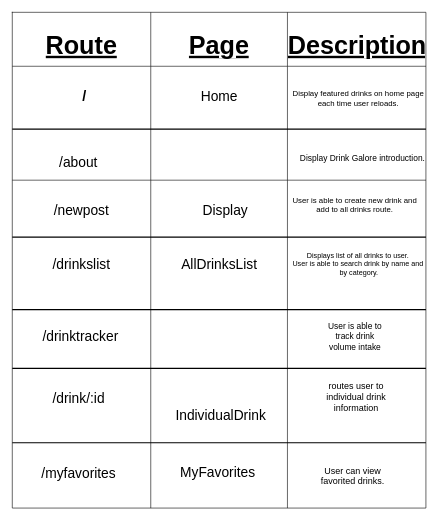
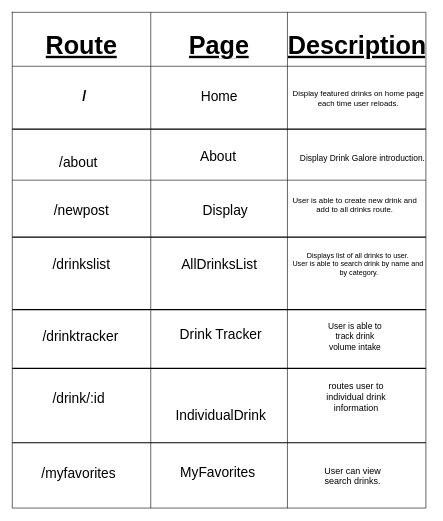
  <mxCell id="0" />
  <mxCell id="1" parent="0" />
  <mxCell id="2" value="" style="shape=table;html=1;whiteSpace=wrap;startSize=0;container=1;collapsible=0;childLayout=tableLayout;fontSize=21;" parent="1" vertex="1"><mxGeometry x="20" y="20" width="690" height="827" as="geometry" /></mxCell>
  <mxCell id="3" value="" style="shape=tableRow;horizontal=0;startSize=0;swimlaneHead=0;swimlaneBody=0;top=0;left=0;bottom=0;right=0;collapsible=0;dropTarget=0;fillColor=none;points=[[0,0.5],[1,0.5]];portConstraint=eastwest;" parent="2" vertex="1"><mxGeometry width="690" height="90" as="geometry" /></mxCell>
  <mxCell id="4" value="&lt;h1&gt;&lt;u&gt;&lt;b&gt;Route&lt;/b&gt;&lt;/u&gt;&lt;/h1&gt;" style="shape=partialRectangle;html=1;whiteSpace=wrap;connectable=0;fillColor=none;top=0;left=0;bottom=0;right=0;overflow=hidden;fontSize=21;" parent="3" vertex="1"><mxGeometry width="231" height="90" as="geometry"><mxRectangle width="231" height="90" as="alternateBounds" /></mxGeometry></mxCell>
  <mxCell id="5" value="&lt;h1&gt;&lt;u&gt;&lt;b&gt;Page&lt;/b&gt;&lt;/u&gt;&lt;/h1&gt;" style="shape=partialRectangle;html=1;whiteSpace=wrap;connectable=0;fillColor=none;top=0;left=0;bottom=0;right=0;overflow=hidden;fontSize=21;" parent="3" vertex="1"><mxGeometry x="231" width="228" height="90" as="geometry"><mxRectangle width="228" height="90" as="alternateBounds" /></mxGeometry></mxCell>
  <mxCell id="6" value="&lt;h1&gt;&lt;u&gt;&lt;b&gt;Description&lt;/b&gt;&lt;/u&gt;&lt;/h1&gt;" style="shape=partialRectangle;html=1;whiteSpace=wrap;connectable=0;fillColor=none;top=0;left=0;bottom=0;right=0;overflow=hidden;fontSize=21;" parent="3" vertex="1"><mxGeometry x="459" width="231" height="90" as="geometry"><mxRectangle width="231" height="90" as="alternateBounds" /></mxGeometry></mxCell>
  <mxCell id="7" value="" style="shape=tableRow;horizontal=0;startSize=0;swimlaneHead=0;swimlaneBody=0;top=0;left=0;bottom=0;right=0;collapsible=0;dropTarget=0;fillColor=none;points=[[0,0.5],[1,0.5]];portConstraint=eastwest;" parent="2" vertex="1"><mxGeometry y="90" width="690" height="190" as="geometry" /></mxCell>
  <mxCell id="8" value="" style="shape=partialRectangle;html=1;whiteSpace=wrap;connectable=0;fillColor=none;top=0;left=0;bottom=0;right=0;overflow=hidden;" parent="7" vertex="1"><mxGeometry width="231" height="190" as="geometry"><mxRectangle width="231" height="190" as="alternateBounds" /></mxGeometry></mxCell>
  <mxCell id="9" value="" style="shape=partialRectangle;html=1;whiteSpace=wrap;connectable=0;fillColor=none;top=0;left=0;bottom=0;right=0;overflow=hidden;" parent="7" vertex="1"><mxGeometry x="231" width="228" height="190" as="geometry"><mxRectangle width="228" height="190" as="alternateBounds" /></mxGeometry></mxCell>
  <mxCell id="10" value="" style="shape=partialRectangle;html=1;whiteSpace=wrap;connectable=0;fillColor=none;top=0;left=0;bottom=0;right=0;overflow=hidden;" parent="7" vertex="1"><mxGeometry x="459" width="231" height="190" as="geometry"><mxRectangle width="231" height="190" as="alternateBounds" /></mxGeometry></mxCell>
  <mxCell id="11" value="" style="shape=tableRow;horizontal=0;startSize=0;swimlaneHead=0;swimlaneBody=0;top=0;left=0;bottom=0;right=0;collapsible=0;dropTarget=0;fillColor=none;points=[[0,0.5],[1,0.5]];portConstraint=eastwest;" parent="2" vertex="1"><mxGeometry y="280" width="690" height="547" as="geometry" /></mxCell>
  <mxCell id="12" value="" style="shape=partialRectangle;html=1;whiteSpace=wrap;connectable=0;fillColor=none;top=0;left=0;bottom=0;right=0;overflow=hidden;" parent="11" vertex="1"><mxGeometry width="231" height="547" as="geometry"><mxRectangle width="231" height="547" as="alternateBounds" /></mxGeometry></mxCell>
  <mxCell id="13" value="" style="shape=partialRectangle;html=1;whiteSpace=wrap;connectable=0;fillColor=none;top=0;left=0;bottom=0;right=0;overflow=hidden;" parent="11" vertex="1"><mxGeometry x="231" width="228" height="547" as="geometry"><mxRectangle width="228" height="547" as="alternateBounds" /></mxGeometry></mxCell>
  <mxCell id="14" value="" style="shape=partialRectangle;html=1;whiteSpace=wrap;connectable=0;fillColor=none;top=0;left=0;bottom=0;right=0;overflow=hidden;pointerEvents=1;" parent="11" vertex="1"><mxGeometry x="459" width="231" height="547" as="geometry"><mxRectangle width="231" height="547" as="alternateBounds" /></mxGeometry></mxCell>
  <mxCell id="15" value="" style="line;strokeWidth=2;html=1;" parent="1" vertex="1"><mxGeometry x="20" y="210" width="690" height="10" as="geometry" /></mxCell>
  <mxCell id="16" value="" style="line;strokeWidth=2;html=1;" parent="1" vertex="1"><mxGeometry x="20" y="390" width="690" height="10" as="geometry" /></mxCell>
  <mxCell id="17" value="/" style="text;strokeColor=none;fillColor=none;html=1;fontSize=24;fontStyle=1;verticalAlign=middle;align=center;" parent="1" vertex="1"><mxGeometry x="90" y="140" width="100" height="40" as="geometry" /></mxCell>
  <mxCell id="18" value="/about" style="text;html=1;align=center;verticalAlign=middle;resizable=0;points=[];autosize=1;strokeColor=none;fillColor=none;fontSize=23;" parent="1" vertex="1"><mxGeometry x="85" y="250" width="90" height="40" as="geometry" /></mxCell>
  <mxCell id="19" value="/newpost" style="text;html=1;align=center;verticalAlign=middle;resizable=0;points=[];autosize=1;strokeColor=none;fillColor=none;fontSize=23;" parent="1" vertex="1"><mxGeometry x="80" y="330" width="110" height="40" as="geometry" /></mxCell>
  <mxCell id="20" value="/drinkslist" style="text;html=1;align=center;verticalAlign=middle;resizable=0;points=[];autosize=1;strokeColor=none;fillColor=none;fontSize=23;" parent="1" vertex="1"><mxGeometry x="78" y="420" width="114" height="40" as="geometry" /></mxCell>
  <mxCell id="21" value="AllDrinksList" style="text;html=1;align=center;verticalAlign=middle;resizable=0;points=[];autosize=1;strokeColor=none;fillColor=none;fontSize=23;" parent="1" vertex="1"><mxGeometry x="290" y="420" width="150" height="40" as="geometry" /></mxCell>
  <mxCell id="22" value="Display" style="text;html=1;align=center;verticalAlign=middle;resizable=0;points=[];autosize=1;strokeColor=none;fillColor=none;fontSize=23;" parent="1" vertex="1"><mxGeometry x="290" y="330" width="170" height="40" as="geometry" /></mxCell>
+ <mxCell id="23" value="&amp;nbsp; &amp;nbsp;About&lt;span style=&quot;white-space: pre;&quot;&gt;&#09;&lt;/span&gt;" style="text;html=1;align=center;verticalAlign=middle;resizable=0;points=[];autosize=1;strokeColor=none;fillColor=none;fontSize=23;" parent="1" vertex="1"><mxGeometry x="300" y="240" width="130" height="40" as="geometry" /></mxCell>
  <mxCell id="24" value="Home" style="text;html=1;align=center;verticalAlign=middle;resizable=0;points=[];autosize=1;strokeColor=none;fillColor=none;fontSize=23;" parent="1" vertex="1"><mxGeometry x="325" y="140" width="80" height="40" as="geometry" /></mxCell>
  <mxCell id="25" value="&lt;span style=&quot;font-size: 12px;&quot;&gt;Displays list of all drinks to user.&amp;nbsp;&lt;br style=&quot;font-size: 12px;&quot;&gt;User is able to search drink by name and&amp;nbsp;&lt;br style=&quot;font-size: 12px;&quot;&gt;by category.&lt;br style=&quot;font-size: 12px;&quot;&gt;&lt;/span&gt;" style="text;html=1;align=center;verticalAlign=middle;resizable=0;points=[];autosize=1;strokeColor=none;fillColor=none;fontSize=12;" parent="1" vertex="1"><mxGeometry x="478" y="412.5" width="239" height="55" as="geometry" /></mxCell>
  <mxCell id="26" value="User is able to create new drink and&lt;br style=&quot;font-size: 13px;&quot;&gt;add to all drinks route." style="text;html=1;align=center;verticalAlign=middle;resizable=0;points=[];autosize=1;strokeColor=none;fillColor=none;fontSize=13;" parent="1" vertex="1"><mxGeometry x="478" y="319" width="225" height="43" as="geometry" /></mxCell>
  <mxCell id="27" value="&lt;font style=&quot;font-size: 14px;&quot;&gt;Display Drink Galore introduction.&lt;/font&gt;" style="text;html=1;align=center;verticalAlign=middle;resizable=0;points=[];autosize=1;strokeColor=none;fillColor=none;fontSize=14;" parent="1" vertex="1"><mxGeometry x="490" y="249" width="227" height="29" as="geometry" /></mxCell>
  <mxCell id="28" value="&lt;span style=&quot;font-size: 13px;&quot;&gt;Display featured drinks on home page&lt;br style=&quot;font-size: 13px;&quot;&gt;each time user reloads.&lt;br style=&quot;font-size: 13px;&quot;&gt;&lt;/span&gt;" style="text;html=1;align=center;verticalAlign=middle;resizable=0;points=[];autosize=1;strokeColor=none;fillColor=none;fontSize=13;" parent="1" vertex="1"><mxGeometry x="478" y="141" width="237" height="43" as="geometry" /></mxCell>
  <mxCell id="29" value="" style="line;strokeWidth=2;html=1;" parent="1" vertex="1"><mxGeometry x="20" y="511" width="690" height="10" as="geometry" /></mxCell>
  <mxCell id="30" value="&lt;font style=&quot;font-size: 23px;&quot;&gt;/drinktracker&lt;/font&gt;" style="text;html=1;strokeColor=none;fillColor=none;align=center;verticalAlign=middle;whiteSpace=wrap;rounded=0;" parent="1" vertex="1"><mxGeometry x="78" y="532" width="112" height="58" as="geometry" /></mxCell>
+ <mxCell id="31" value="&lt;font style=&quot;font-size: 23px;&quot;&gt;Drink Tracker&lt;/font&gt;" style="text;html=1;strokeColor=none;fillColor=none;align=center;verticalAlign=middle;whiteSpace=wrap;rounded=0;" parent="1" vertex="1"><mxGeometry x="285" y="529" width="166" height="58" as="geometry" /></mxCell>
  <mxCell id="32" value="&lt;font style=&quot;font-size: 14px;&quot;&gt;User is able to track drink volume intake&lt;/font&gt;" style="text;html=1;strokeColor=none;fillColor=none;align=center;verticalAlign=middle;whiteSpace=wrap;rounded=0;fontSize=14;" parent="1" vertex="1"><mxGeometry x="536" y="532" width="112" height="58" as="geometry" /></mxCell>
  <mxCell id="33" value="" style="line;strokeWidth=2;html=1;" parent="1" vertex="1"><mxGeometry x="20" y="609" width="690" height="10" as="geometry" /></mxCell>
  <mxCell id="34" value="&lt;span style=&quot;font-size: 23px;&quot;&gt;/drink/:id&lt;/span&gt;" style="text;html=1;strokeColor=none;fillColor=none;align=center;verticalAlign=middle;whiteSpace=wrap;rounded=0;" parent="1" vertex="1"><mxGeometry x="60" y="636" width="142" height="58" as="geometry" /></mxCell>
  <mxCell id="35" value="&lt;span style=&quot;font-size: 23px;&quot;&gt;IndividualDrink&lt;/span&gt;" style="text;html=1;strokeColor=none;fillColor=none;align=center;verticalAlign=middle;whiteSpace=wrap;rounded=0;" parent="1" vertex="1"><mxGeometry x="312" y="664" width="112" height="58" as="geometry" /></mxCell>
  <mxCell id="36" value="&lt;span style=&quot;font-size: 15px;&quot;&gt;routes user to individual drink information&lt;/span&gt;" style="text;html=1;strokeColor=none;fillColor=none;align=center;verticalAlign=middle;whiteSpace=wrap;rounded=0;fontSize=15;" parent="1" vertex="1"><mxGeometry x="534" y="632" width="120" height="58" as="geometry" /></mxCell>
  <mxCell id="37" value="" style="line;strokeWidth=2;html=1;" parent="1" vertex="1"><mxGeometry x="20" y="733" width="690" height="10" as="geometry" /></mxCell>
  <mxCell id="38" value="&lt;span style=&quot;font-size: 23px;&quot;&gt;/myfavorites&lt;/span&gt;" style="text;html=1;strokeColor=none;fillColor=none;align=center;verticalAlign=middle;whiteSpace=wrap;rounded=0;" parent="1" vertex="1"><mxGeometry x="60" y="761" width="142" height="58" as="geometry" /></mxCell>
  <mxCell id="39" value="&lt;span style=&quot;font-size: 23px;&quot;&gt;MyFavorites&lt;/span&gt;" style="text;html=1;strokeColor=none;fillColor=none;align=center;verticalAlign=middle;whiteSpace=wrap;rounded=0;" parent="1" vertex="1"><mxGeometry x="292" y="758" width="142" height="58" as="geometry" /></mxCell>
- <mxCell id="40" value="&lt;span style=&quot;font-size: 15px;&quot;&gt;User can view favorited drinks.&lt;/span&gt;" style="text;html=1;strokeColor=none;fillColor=none;align=center;verticalAlign=middle;whiteSpace=wrap;rounded=0;fontSize=15;" parent="1" vertex="1"><mxGeometry x="528" y="764" width="120" height="58" as="geometry" /></mxCell>
+ <mxCell id="40" value="&lt;span style=&quot;font-size: 15px;&quot;&gt;User can view search drinks.&lt;/span&gt;" style="text;html=1;strokeColor=none;fillColor=none;align=center;verticalAlign=middle;whiteSpace=wrap;rounded=0;fontSize=15;" parent="1" vertex="1"><mxGeometry x="528" y="764" width="120" height="58" as="geometry" /></mxCell>
